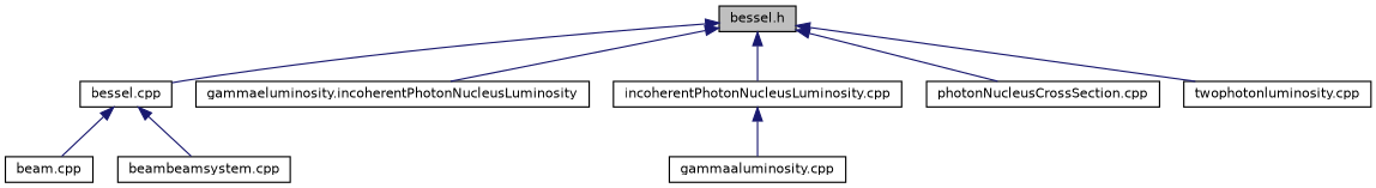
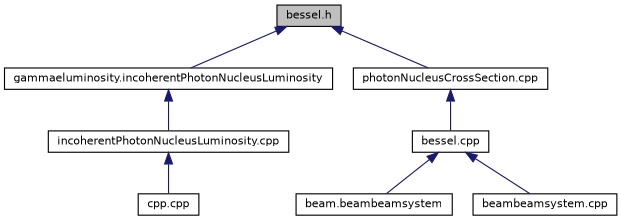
  digraph {
    node [color=black fontname=Helvetica fontsize=10 shape=record]
    edge [color=midnightblue dir=back fontname=Helvetica fontsize=10 labelfontname=Helvetica labelfontsize=10 style=solid]
    n1 [fillcolor=grey75 fontcolor=black height=0.2 label="bessel.h" style=filled width=0.4]
    n2 [height=0.2 label="bessel.cpp" width=0.4]
    n3 [height=0.2 label="gammaeluminosity.incoherentPhotonNucleusLuminosity" width=0.4]
    n4 [height=0.2 label="incoherentPhotonNucleusLuminosity.cpp" width=0.4]
    n5 [height=0.2 label="photonNucleusCrossSection.cpp" width=0.4]
-   n6 [height=0.2 label="twophotonluminosity.cpp" width=0.4]
-   n7 [height=0.2 label="beam.cpp" width=0.4]
+   n7 [height=0.2 label="beam.beambeamsystem" width=0.4]
    n8 [height=0.2 label="beambeamsystem.cpp" width=0.4]
-   n9 [height=0.2 label="gammaaluminosity.cpp" width=0.4]
-   n1 -> n2
+   n9 [height=0.2 label="cpp.cpp" width=0.4]
+   n5 -> n2
    n1 -> n3
-   n1 -> n4
+   n3 -> n4
    n1 -> n5
-   n1 -> n6
    n2 -> n7
    n2 -> n8
    n4 -> n9
  }
